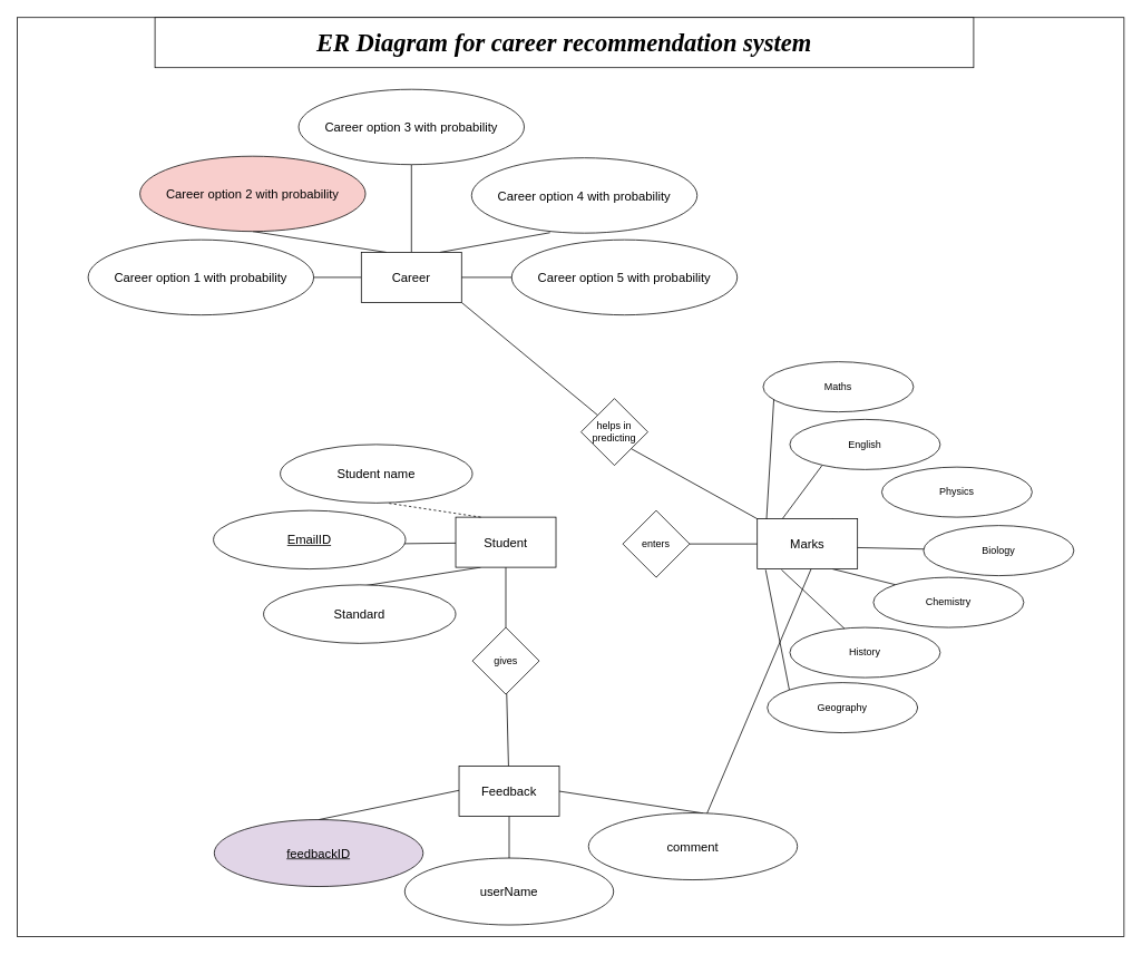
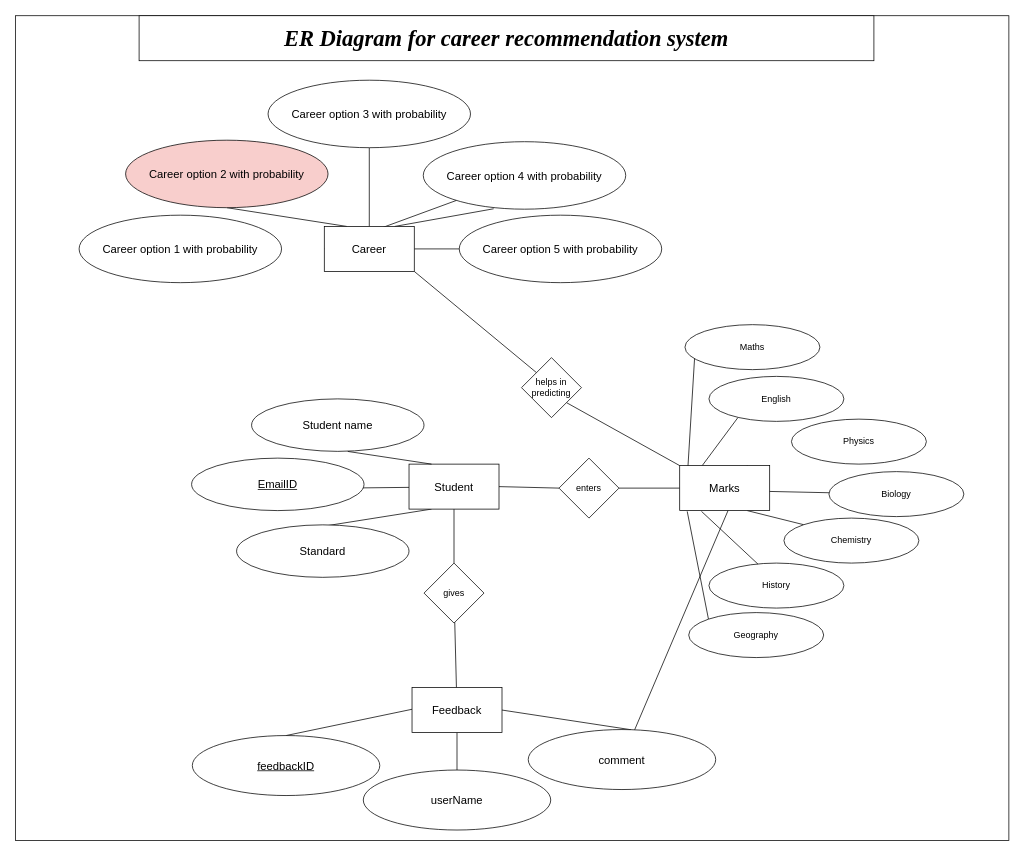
  <mxCell id="0" />
  <mxCell id="1" parent="0" />
  <mxCell id="2" value="" style="rounded=0;whiteSpace=wrap;html=1;" vertex="1" parent="1"><mxGeometry x="20" width="1325" height="1100" as="geometry" y="20" /></mxCell>
  <mxCell id="3" style="edgeStyle=orthogonalEdgeStyle;rounded=0;orthogonalLoop=1;jettySize=auto;html=1;exitX=0;exitY=0.5;exitDx=0;exitDy=0;entryX=1;entryY=0.5;entryDx=0;entryDy=0;endArrow=none;endFill=0;" edge="1" parent="1" source="11" target="20"><mxGeometry relative="1" as="geometry" /></mxCell>
  <mxCell id="4" style="rounded=0;orthogonalLoop=1;jettySize=auto;html=1;exitX=0.091;exitY=0.041;exitDx=0;exitDy=0;entryX=0.072;entryY=0.709;entryDx=0;entryDy=0;endArrow=none;endFill=0;exitPerimeter=0;entryPerimeter=0;" edge="1" parent="1" source="11" target="23"><mxGeometry relative="1" as="geometry" /></mxCell>
  <mxCell id="5" style="rounded=0;orthogonalLoop=1;jettySize=auto;html=1;exitX=0.25;exitY=0;exitDx=0;exitDy=0;entryX=0.214;entryY=0.918;entryDx=0;entryDy=0;endArrow=none;endFill=0;entryPerimeter=0;" edge="1" parent="1" source="11" target="22"><mxGeometry relative="1" as="geometry" /></mxCell>
  <mxCell id="6" style="rounded=0;orthogonalLoop=1;jettySize=auto;html=1;exitX=0.75;exitY=0;exitDx=0;exitDy=0;endArrow=none;endFill=0;" edge="1" parent="1" source="11" target="51"><mxGeometry relative="1" as="geometry" /></mxCell>
  <mxCell id="7" style="rounded=0;orthogonalLoop=1;jettySize=auto;html=1;exitX=0.97;exitY=0.606;exitDx=0;exitDy=0;endArrow=none;endFill=0;exitPerimeter=0;" edge="1" parent="1"><mxGeometry relative="1" as="geometry"><mxPoint x="1022.4" y="654.36" as="sourcePoint" /><mxPoint x="1105.166" y="656.177" as="targetPoint" /></mxGeometry></mxCell>
  <mxCell id="8" style="rounded=0;orthogonalLoop=1;jettySize=auto;html=1;exitX=0.75;exitY=1;exitDx=0;exitDy=0;entryX=0;entryY=0;entryDx=0;entryDy=0;endArrow=none;endFill=0;" edge="1" parent="1" source="11" target="26"><mxGeometry relative="1" as="geometry" /></mxCell>
  <mxCell id="9" style="rounded=0;orthogonalLoop=1;jettySize=auto;html=1;entryX=0;entryY=0;entryDx=0;entryDy=0;endArrow=none;endFill=0;" edge="1" parent="1" target="28"><mxGeometry relative="1" as="geometry"><mxPoint x="916" y="681" as="sourcePoint" /><mxPoint x="906.76" y="833.98" as="targetPoint" /></mxGeometry></mxCell>
  <mxCell id="10" style="rounded=0;orthogonalLoop=1;jettySize=auto;html=1;exitX=0;exitY=0;exitDx=0;exitDy=0;entryX=1;entryY=1;entryDx=0;entryDy=0;endArrow=none;endFill=0;" edge="1" parent="1" source="11" target="37"><mxGeometry relative="1" as="geometry" /></mxCell>
  <mxCell id="11" value="&lt;font style=&quot;font-size: 15px;&quot;&gt;Marks&lt;/font&gt;" style="rounded=0;whiteSpace=wrap;html=1;" vertex="1" parent="1"><mxGeometry x="906" y="620" width="120" height="60" as="geometry" /></mxCell>
+ <mxCell id="12" style="rounded=0;orthogonalLoop=1;jettySize=auto;html=1;exitX=1;exitY=0.5;exitDx=0;exitDy=0;entryX=0;entryY=0.5;entryDx=0;entryDy=0;endArrow=none;endFill=0;" edge="1" parent="1" source="16" target="20"><mxGeometry relative="1" as="geometry" /></mxCell>
  <mxCell id="13" style="rounded=0;orthogonalLoop=1;jettySize=auto;html=1;endArrow=none;endFill=0;entryX=0.5;entryY=0;entryDx=0;entryDy=0;exitX=0.25;exitY=1;exitDx=0;exitDy=0;" edge="1" parent="1"><mxGeometry relative="1" as="geometry"><mxPoint x="575" y="678" as="sourcePoint" /><mxPoint x="430" y="701" as="targetPoint" /><Array as="points" /></mxGeometry></mxCell>
  <mxCell id="14" style="rounded=0;orthogonalLoop=1;jettySize=auto;html=1;exitX=0;exitY=0.5;exitDx=0;exitDy=0;entryX=0.992;entryY=0.567;entryDx=0;entryDy=0;endArrow=none;endFill=0;entryPerimeter=0;" edge="1" parent="1" target="18"><mxGeometry relative="1" as="geometry"><mxPoint x="545" y="649" as="sourcePoint" /><mxPoint x="485" y="654" as="targetPoint" /></mxGeometry></mxCell>
  <mxCell id="15" value="" style="edgeStyle=orthogonalEdgeStyle;rounded=0;orthogonalLoop=1;jettySize=auto;html=1;endArrow=none;endFill=0;" edge="1" parent="1" source="16" target="44"><mxGeometry relative="1" as="geometry" /></mxCell>
  <mxCell id="16" value="&lt;font style=&quot;font-size: 15px;&quot;&gt;Student&lt;/font&gt;" style="rounded=0;whiteSpace=wrap;html=1;" vertex="1" parent="1"><mxGeometry x="545" y="618" width="120" height="60" as="geometry" /></mxCell>
  <mxCell id="17" value="&lt;font style=&quot;font-size: 15px;&quot;&gt;Standard&lt;/font&gt;" style="ellipse;whiteSpace=wrap;html=1;" vertex="1" parent="1"><mxGeometry x="315" y="699" width="230" height="70" as="geometry" /></mxCell>
  <mxCell id="18" value="&lt;u&gt;&lt;font style=&quot;font-size: 15px;&quot;&gt;EmailID&lt;/font&gt;&lt;/u&gt;" style="ellipse;whiteSpace=wrap;html=1;" vertex="1" parent="1"><mxGeometry x="255" y="610" width="230" height="70" as="geometry" /></mxCell>
  <mxCell id="19" value="&lt;font style=&quot;font-size: 15px;&quot;&gt;Student name&lt;/font&gt;" style="ellipse;whiteSpace=wrap;html=1;" vertex="1" parent="1"><mxGeometry x="335" y="531" width="230" height="70" as="geometry" /></mxCell>
  <mxCell id="20" value="enters" style="rhombus;whiteSpace=wrap;html=1;" vertex="1" parent="1"><mxGeometry x="745" y="610" width="80" height="80" as="geometry" /></mxCell>
- <mxCell id="21" style="rounded=0;orthogonalLoop=1;jettySize=auto;html=1;exitX=0.25;exitY=0;exitDx=0;exitDy=0;entryX=0.558;entryY=1.001;entryDx=0;entryDy=0;entryPerimeter=0;endArrow=none;endFill=0;dashed=1;" edge="1" parent="1" source="16" target="19"><mxGeometry relative="1" as="geometry" /></mxCell>
+ <mxCell id="21" style="rounded=0;orthogonalLoop=1;jettySize=auto;html=1;exitX=0.25;exitY=0;exitDx=0;exitDy=0;entryX=0.558;entryY=1.001;entryDx=0;entryDy=0;entryPerimeter=0;endArrow=none;endFill=0;" edge="1" parent="1" source="16" target="19"><mxGeometry relative="1" as="geometry" /></mxCell>
  <mxCell id="22" value="English" style="ellipse;whiteSpace=wrap;html=1;" vertex="1" parent="1"><mxGeometry x="945" y="501" width="180" height="60" as="geometry" /></mxCell>
  <mxCell id="23" value="Maths" style="ellipse;whiteSpace=wrap;html=1;" vertex="1" parent="1"><mxGeometry x="913" y="432" width="180" height="60" as="geometry" /></mxCell>
  <mxCell id="24" value="Biology&lt;span style=&quot;color: rgba(0, 0, 0, 0); font-family: monospace; font-size: 0px; text-align: start; text-wrap-mode: nowrap;&quot;&gt;%3CmxGraphModel%3E%3Croot%3E%3CmxCell%20id%3D%220%22%2F%3E%3CmxCell%20id%3D%221%22%20parent%3D%220%22%2F%3E%3CmxCell%20id%3D%222%22%20value%3D%22English%22%20style%3D%22ellipse%3BwhiteSpace%3Dwrap%3Bhtml%3D1%3B%22%20vertex%3D%221%22%20parent%3D%221%22%3E%3CmxGeometry%20x%3D%22480%22%20y%3D%2260%22%20width%3D%22180%22%20height%3D%2260%22%20as%3D%22geometry%22%2F%3E%3C%2FmxCell%3E%3C%2Froot%3E%3C%2FmxGraphModel%3E&lt;/span&gt;" style="ellipse;whiteSpace=wrap;html=1;" vertex="1" parent="1"><mxGeometry x="1105" y="628" width="180" height="60" as="geometry" /></mxCell>
  <mxCell id="25" value="Physics" style="ellipse;whiteSpace=wrap;html=1;" vertex="1" parent="1"><mxGeometry x="1055" y="558" width="180" height="60" as="geometry" /></mxCell>
  <mxCell id="26" value="Chemistry" style="ellipse;whiteSpace=wrap;html=1;" vertex="1" parent="1"><mxGeometry x="1045" y="690" width="180" height="60" as="geometry" /></mxCell>
  <mxCell id="27" value="History" style="ellipse;whiteSpace=wrap;html=1;" vertex="1" parent="1"><mxGeometry x="945" y="750" width="180" height="60" as="geometry" /></mxCell>
  <mxCell id="28" value="Geography" style="ellipse;whiteSpace=wrap;html=1;" vertex="1" parent="1"><mxGeometry x="918" y="816" width="180" height="60" as="geometry" /></mxCell>
  <mxCell id="29" style="rounded=0;orthogonalLoop=1;jettySize=auto;html=1;entryX=0.363;entryY=0.022;entryDx=0;entryDy=0;entryPerimeter=0;endArrow=none;endFill=0;" edge="1" parent="1" target="27"><mxGeometry relative="1" as="geometry"><mxPoint x="935" y="681" as="sourcePoint" /></mxGeometry></mxCell>
  <mxCell id="30" style="rounded=0;orthogonalLoop=1;jettySize=auto;html=1;exitX=0.5;exitY=0;exitDx=0;exitDy=0;entryX=0.5;entryY=1;entryDx=0;entryDy=0;endArrow=none;endFill=0;" edge="1" parent="1" source="35" target="41"><mxGeometry relative="1" as="geometry" /></mxCell>
  <mxCell id="31" style="rounded=0;orthogonalLoop=1;jettySize=auto;html=1;exitX=0.75;exitY=0;exitDx=0;exitDy=0;entryX=0.333;entryY=0.994;entryDx=0;entryDy=0;endArrow=none;endFill=0;entryPerimeter=0;" edge="1" parent="1"><mxGeometry relative="1" as="geometry"><mxPoint x="526" y="301" as="sourcePoint" /><mxPoint x="657.91" y="277.46" as="targetPoint" /></mxGeometry></mxCell>
  <mxCell id="32" style="rounded=0;orthogonalLoop=1;jettySize=auto;html=1;exitX=1;exitY=0.5;exitDx=0;exitDy=0;entryX=0;entryY=0.5;entryDx=0;entryDy=0;endArrow=none;endFill=0;" edge="1" parent="1" source="35" target="42"><mxGeometry relative="1" as="geometry" /></mxCell>
  <mxCell id="33" style="rounded=0;orthogonalLoop=1;jettySize=auto;html=1;exitX=0.25;exitY=0;exitDx=0;exitDy=0;entryX=0.5;entryY=1;entryDx=0;entryDy=0;endArrow=none;endFill=0;" edge="1" parent="1" source="35" target="40"><mxGeometry relative="1" as="geometry" /></mxCell>
- <mxCell id="34" style="rounded=0;orthogonalLoop=1;jettySize=auto;html=1;exitX=0;exitY=0.5;exitDx=0;exitDy=0;entryX=1;entryY=0.5;entryDx=0;entryDy=0;endArrow=none;endFill=0;" edge="1" parent="1" source="35" target="39"><mxGeometry relative="1" as="geometry" /></mxCell>
+ <mxCell id="34" style="rounded=0;orthogonalLoop=1;jettySize=auto;html=1;exitX=0;exitY=0.5;exitDx=0;exitDy=0;endArrow=none;endFill=0;" edge="1" parent="1" source="35" target="38"><mxGeometry relative="1" as="geometry" /></mxCell>
  <mxCell id="35" value="&lt;font style=&quot;font-size: 15px;&quot;&gt;Career&lt;/font&gt;" style="rounded=0;whiteSpace=wrap;html=1;" vertex="1" parent="1"><mxGeometry x="432" y="301" width="120" height="60" as="geometry" /></mxCell>
  <mxCell id="36" style="rounded=0;orthogonalLoop=1;jettySize=auto;html=1;exitX=0;exitY=0;exitDx=0;exitDy=0;entryX=1;entryY=1;entryDx=0;entryDy=0;endArrow=none;endFill=0;" edge="1" parent="1" source="37" target="35"><mxGeometry relative="1" as="geometry" /></mxCell>
  <mxCell id="37" value="helps in predicting" style="rhombus;whiteSpace=wrap;html=1;" vertex="1" parent="1"><mxGeometry x="695" y="476" width="80" height="80" as="geometry" /></mxCell>
  <mxCell id="38" value="&lt;font style=&quot;font-size: 15px;&quot;&gt;Career option 4 with probability&lt;/font&gt;" style="ellipse;whiteSpace=wrap;html=1;" vertex="1" parent="1"><mxGeometry x="564" y="188" width="270" height="90" as="geometry" /></mxCell>
  <mxCell id="39" value="&lt;font style=&quot;font-size: 15px;&quot;&gt;Career option 1 with probability&lt;/font&gt;" style="ellipse;whiteSpace=wrap;html=1;" vertex="1" parent="1"><mxGeometry x="105" y="286" width="270" height="90" as="geometry" /></mxCell>
  <mxCell id="40" value="&lt;font style=&quot;font-size: 15px;&quot;&gt;Career option 2 with probability&lt;/font&gt;" style="ellipse;whiteSpace=wrap;html=1;fillColor=#f8cecc;" vertex="1" parent="1"><mxGeometry x="167" y="186" width="270" height="90" as="geometry" /></mxCell>
  <mxCell id="41" value="&lt;font style=&quot;font-size: 15px;&quot;&gt;Career option 3 with probability&lt;/font&gt;" style="ellipse;whiteSpace=wrap;html=1;" vertex="1" parent="1"><mxGeometry x="357" y="106" width="270" height="90" as="geometry" /></mxCell>
  <mxCell id="42" value="&lt;font style=&quot;font-size: 15px;&quot;&gt;Career option 5 with probability&lt;/font&gt;" style="ellipse;whiteSpace=wrap;html=1;" vertex="1" parent="1"><mxGeometry x="612" y="286" width="270" height="90" as="geometry" /></mxCell>
  <mxCell id="43" value="" style="rounded=0;orthogonalLoop=1;jettySize=auto;html=1;endArrow=none;endFill=0;" edge="1" parent="1" source="44" target="48"><mxGeometry relative="1" as="geometry" /></mxCell>
  <mxCell id="44" value="gives" style="rhombus;whiteSpace=wrap;html=1;rounded=0;" vertex="1" parent="1"><mxGeometry x="565" y="750" width="80" height="80" as="geometry" /></mxCell>
  <mxCell id="45" value="" style="rounded=0;orthogonalLoop=1;jettySize=auto;html=1;endArrow=none;endFill=0;entryX=0.5;entryY=0;entryDx=0;entryDy=0;" edge="1" parent="1" target="49"><mxGeometry relative="1" as="geometry"><mxPoint x="549" y="944.947" as="sourcePoint" /><mxPoint x="381" y="970" as="targetPoint" /></mxGeometry></mxCell>
  <mxCell id="46" style="rounded=0;orthogonalLoop=1;jettySize=auto;html=1;exitX=0.5;exitY=1;exitDx=0;exitDy=0;entryX=0.5;entryY=0;entryDx=0;entryDy=0;endArrow=none;endFill=0;" edge="1" parent="1" source="48" target="50"><mxGeometry relative="1" as="geometry" /></mxCell>
  <mxCell id="47" style="rounded=0;orthogonalLoop=1;jettySize=auto;html=1;exitX=1;exitY=0.5;exitDx=0;exitDy=0;entryX=0.55;entryY=0.004;entryDx=0;entryDy=0;endArrow=none;endFill=0;entryPerimeter=0;" edge="1" parent="1" source="48" target="51"><mxGeometry relative="1" as="geometry" /></mxCell>
  <mxCell id="48" value="&lt;font style=&quot;font-size: 15px;&quot;&gt;Feedback&lt;/font&gt;" style="whiteSpace=wrap;html=1;rounded=0;" vertex="1" parent="1"><mxGeometry x="549" y="916" width="120" height="60" as="geometry" /></mxCell>
- <mxCell id="49" value="&lt;font style=&quot;font-size: 15px;&quot;&gt;&lt;u&gt;feedbackID&lt;/u&gt;&lt;/font&gt;" style="ellipse;whiteSpace=wrap;html=1;rounded=0;fillColor=#e1d5e7;" vertex="1" parent="1"><mxGeometry x="256" y="980" width="250" height="80" as="geometry" /></mxCell>
+ <mxCell id="49" value="&lt;font style=&quot;font-size: 15px;&quot;&gt;&lt;u&gt;feedbackID&lt;/u&gt;&lt;/font&gt;" style="ellipse;whiteSpace=wrap;html=1;rounded=0;" vertex="1" parent="1"><mxGeometry x="256" y="980" width="250" height="80" as="geometry" /></mxCell>
  <mxCell id="50" value="&lt;font style=&quot;font-size: 15px;&quot;&gt;userName&lt;/font&gt;" style="ellipse;whiteSpace=wrap;html=1;rounded=0;" vertex="1" parent="1"><mxGeometry x="484" y="1026" width="250" height="80" as="geometry" /></mxCell>
  <mxCell id="51" value="&lt;font style=&quot;font-size: 15px;&quot;&gt;comment&lt;/font&gt;" style="ellipse;whiteSpace=wrap;html=1;rounded=0;" vertex="1" parent="1"><mxGeometry x="704" y="972" width="250" height="80" as="geometry" /></mxCell>
  <mxCell id="52" value="&lt;font face=&quot;Lucida Console&quot; style=&quot;font-size: 30px;&quot;&gt;&lt;b style=&quot;&quot;&gt;&lt;i style=&quot;&quot;&gt;ER Diagram for career recommendation system&lt;/i&gt;&lt;/b&gt;&lt;/font&gt;" style="rounded=0;whiteSpace=wrap;html=1;" vertex="1" parent="1"><mxGeometry x="185" width="980" height="60" as="geometry" y="20" /></mxCell>
